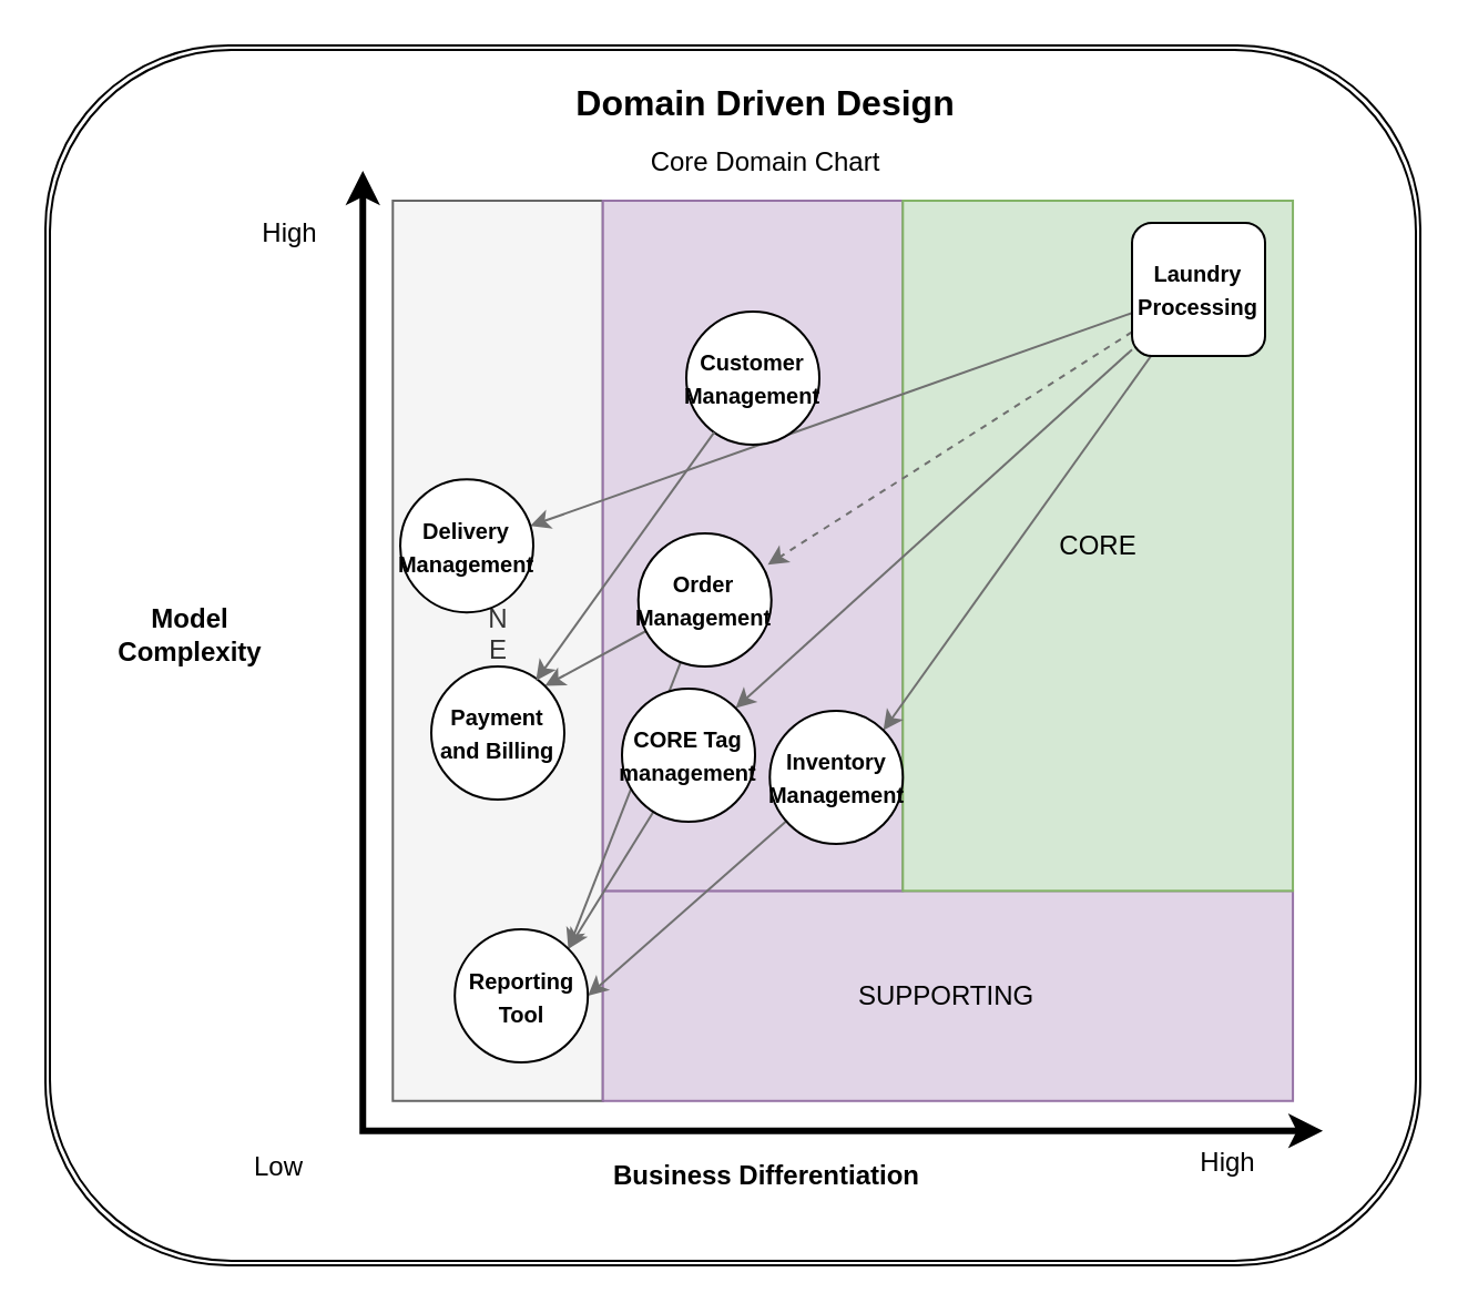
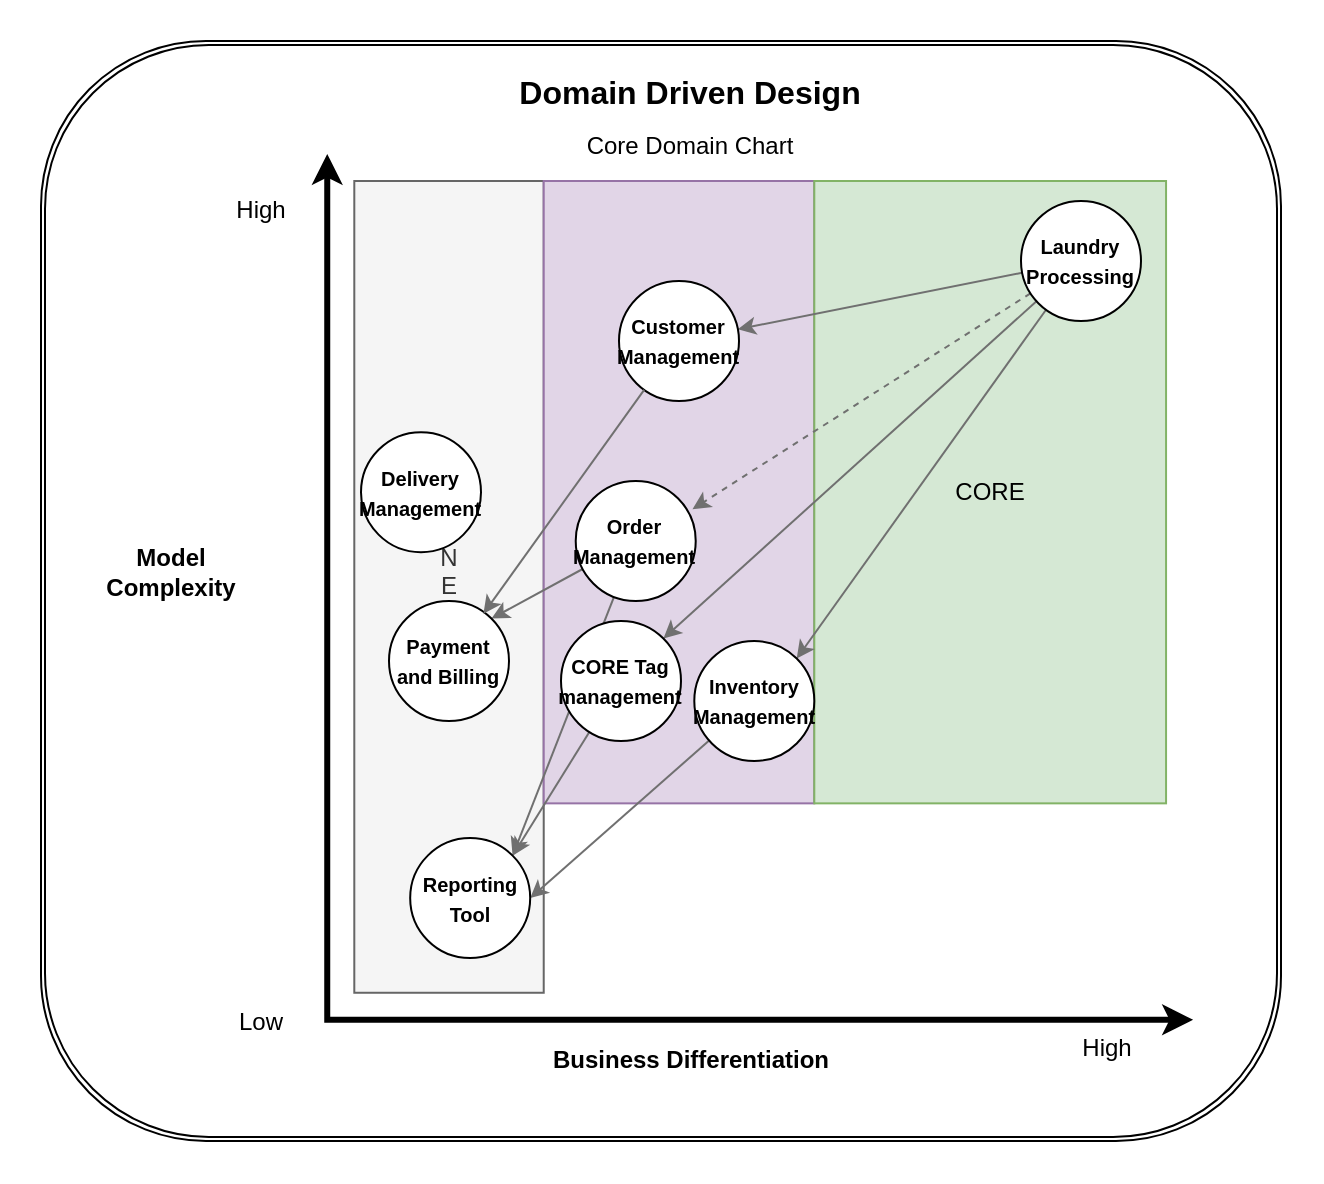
  <mxCell id="0" />
  <mxCell id="1" parent="0" />
  <mxCell id="2" value="" style="group;aspect=fixed;" vertex="1" connectable="0" parent="1"><mxGeometry x="20" y="20" width="620" height="550" as="geometry" /></mxCell>
  <mxCell id="3" value="" style="shape=ext;double=1;rounded=1;whiteSpace=wrap;html=1;" vertex="1" parent="2"><mxGeometry width="620" height="550" as="geometry" /></mxCell>
  <mxCell id="4" value="" style="group;aspect=fixed;movable=1;resizable=1;rotatable=1;deletable=1;editable=1;locked=0;connectable=1;" vertex="1" connectable="0" parent="2"><mxGeometry x="20" y="70" width="554.71" height="460" as="geometry" /></mxCell>
  <mxCell id="5" value="" style="endArrow=classic;startArrow=classic;html=1;rounded=0;strokeWidth=3;" edge="1" parent="4"><mxGeometry width="50" height="50" relative="1" as="geometry"><mxPoint x="556.063" y="419.412" as="sourcePoint" /><mxPoint x="123.119" y="-13.529" as="targetPoint" /><Array as="points"><mxPoint x="123.119" y="419.412" /></Array></mxGeometry></mxCell>
  <mxCell id="6" value="G&lt;br&gt;E&lt;br&gt;N&lt;br&gt;E&lt;br&gt;R&lt;br&gt;I&lt;br&gt;C" style="rounded=0;whiteSpace=wrap;html=1;fillColor=#f5f5f5;fontColor=#333333;strokeColor=#666666;" vertex="1" parent="4"><mxGeometry x="136.648" width="94.707" height="405.882" as="geometry" /></mxCell>
- <mxCell id="7" value="SUPPORTING" style="rounded=0;whiteSpace=wrap;html=1;fillColor=#e1d5e7;strokeColor=#9673a6;" vertex="1" parent="4"><mxGeometry x="231.355" y="311.176" width="311.179" height="94.706" as="geometry" /></mxCell>
  <mxCell id="8" value="" style="rounded=0;whiteSpace=wrap;html=1;fillColor=#e1d5e7;strokeColor=#9673a6;" vertex="1" parent="4"><mxGeometry x="231.355" width="135.295" height="311.176" as="geometry" /></mxCell>
  <mxCell id="9" value="CORE" style="rounded=0;whiteSpace=wrap;html=1;fillColor=#d5e8d4;strokeColor=#82b366;" vertex="1" parent="4"><mxGeometry x="366.65" width="175.884" height="311.176" as="geometry" /></mxCell>
  <mxCell id="10" value="High" style="text;html=1;align=center;verticalAlign=middle;resizable=0;points=[];autosize=1;strokeColor=none;fillColor=none;" vertex="1" parent="4"><mxGeometry x="64.942" width="50" height="30" as="geometry" /></mxCell>
  <mxCell id="11" value="High" style="text;html=1;align=center;verticalAlign=middle;resizable=0;points=[];autosize=1;strokeColor=none;fillColor=none;" vertex="1" parent="4"><mxGeometry x="488.415" y="419.412" width="50" height="30" as="geometry" /></mxCell>
- <mxCell id="12" value="Low" style="text;html=1;align=center;verticalAlign=middle;resizable=0;points=[];autosize=1;strokeColor=none;fillColor=none;" vertex="1" parent="4"><mxGeometry x="59.942" y="420.882" width="50" height="30" as="geometry" /></mxCell>
+ <mxCell id="12" value="Low" style="text;html=1;align=center;verticalAlign=middle;resizable=0;points=[];autosize=1;strokeColor=none;fillColor=none;" vertex="1" parent="4"><mxGeometry x="64.942" y="405.882" width="50" height="30" as="geometry" /></mxCell>
  <mxCell id="13" value="&lt;b&gt;Model &lt;br&gt;Complexity&lt;/b&gt;" style="text;html=1;align=center;verticalAlign=middle;resizable=0;points=[];autosize=1;strokeColor=none;fillColor=none;" vertex="1" parent="4"><mxGeometry y="175.882" width="90" height="40" as="geometry" /></mxCell>
  <mxCell id="14" value="&lt;b&gt;Business Differentiation&lt;/b&gt;" style="text;html=1;align=center;verticalAlign=middle;resizable=0;points=[];autosize=1;strokeColor=none;fillColor=none;" vertex="1" parent="4"><mxGeometry x="224.59" y="424.824" width="160" height="30" as="geometry" /></mxCell>
- <mxCell id="15" style="rounded=0;orthogonalLoop=1;jettySize=auto;html=1;entryX=0.977;entryY=0.351;entryDx=0;entryDy=0;strokeColor=#707070;entryPerimeter=0;" edge="1" parent="4" source="19" target="28"><mxGeometry relative="1" as="geometry" /></mxCell>
+ <mxCell id="15" style="rounded=0;orthogonalLoop=1;jettySize=auto;html=1;strokeColor=#707070;" edge="1" parent="4" source="19" target="20"><mxGeometry relative="1" as="geometry" /></mxCell>
  <mxCell id="16" style="rounded=0;orthogonalLoop=1;jettySize=auto;html=1;entryX=0.973;entryY=0.235;entryDx=0;entryDy=0;strokeColor=#707070;entryPerimeter=0;dashed=1;" edge="1" parent="4" source="19" target="23"><mxGeometry relative="1" as="geometry" /></mxCell>
  <mxCell id="17" style="rounded=0;orthogonalLoop=1;jettySize=auto;html=1;entryX=1;entryY=0;entryDx=0;entryDy=0;strokeColor=#707070;" edge="1" parent="4" source="19" target="25"><mxGeometry relative="1" as="geometry" /></mxCell>
  <mxCell id="18" style="rounded=0;orthogonalLoop=1;jettySize=auto;html=1;entryX=1;entryY=0;entryDx=0;entryDy=0;strokeColor=#707070;" edge="1" parent="4" source="19" target="27"><mxGeometry relative="1" as="geometry" /></mxCell>
- <mxCell id="19" value="&lt;font style=&quot;font-size: 10px;&quot;&gt;&lt;b&gt;Laundry Processing&lt;/b&gt;&lt;/font&gt;" style="whiteSpace=wrap;html=1;aspect=fixed;rounded=1;" vertex="1" parent="4"><mxGeometry x="470" y="10" width="60" height="60" as="geometry" /></mxCell>
+ <mxCell id="19" value="&lt;font style=&quot;font-size: 10px;&quot;&gt;&lt;b&gt;Laundry Processing&lt;/b&gt;&lt;/font&gt;" style="ellipse;whiteSpace=wrap;html=1;aspect=fixed;" vertex="1" parent="4"><mxGeometry x="470" y="10" width="60" height="60" as="geometry" /></mxCell>
  <mxCell id="20" value="&lt;b&gt;&lt;font style=&quot;font-size: 10px;&quot;&gt;Customer Management&lt;/font&gt;&lt;/b&gt;" style="ellipse;whiteSpace=wrap;html=1;aspect=fixed;" vertex="1" parent="4"><mxGeometry x="269" y="50" width="60" height="60" as="geometry" /></mxCell>
  <mxCell id="21" style="rounded=0;orthogonalLoop=1;jettySize=auto;html=1;entryX=1;entryY=0;entryDx=0;entryDy=0;strokeColor=#707070;" edge="1" parent="4" source="23" target="30"><mxGeometry relative="1" as="geometry" /></mxCell>
  <mxCell id="22" style="rounded=0;orthogonalLoop=1;jettySize=auto;html=1;entryX=1;entryY=0;entryDx=0;entryDy=0;strokeColor=#707070;" edge="1" parent="4" source="23" target="29"><mxGeometry relative="1" as="geometry" /></mxCell>
  <mxCell id="23" value="&lt;b style=&quot;&quot;&gt;&lt;font style=&quot;font-size: 10px;&quot;&gt;Order Management&lt;/font&gt;&lt;/b&gt;" style="ellipse;whiteSpace=wrap;html=1;aspect=fixed;" vertex="1" parent="4"><mxGeometry x="247.36" y="150" width="60" height="60" as="geometry" /></mxCell>
  <mxCell id="24" style="rounded=0;orthogonalLoop=1;jettySize=auto;html=1;entryX=1;entryY=0.5;entryDx=0;entryDy=0;strokeColor=#707070;" edge="1" parent="4" source="25" target="30"><mxGeometry relative="1" as="geometry" /></mxCell>
  <mxCell id="25" value="&lt;b&gt;&lt;font style=&quot;font-size: 10px;&quot;&gt;Inventory Management&lt;/font&gt;&lt;/b&gt;" style="ellipse;whiteSpace=wrap;html=1;aspect=fixed;" vertex="1" parent="4"><mxGeometry x="306.65" y="230" width="60" height="60" as="geometry" /></mxCell>
  <mxCell id="26" style="rounded=0;orthogonalLoop=1;jettySize=auto;html=1;entryX=1;entryY=0;entryDx=0;entryDy=0;strokeColor=#707070;" edge="1" parent="4" source="27" target="30"><mxGeometry relative="1" as="geometry" /></mxCell>
  <mxCell id="27" value="&lt;b&gt;&lt;font style=&quot;font-size: 10px;&quot;&gt;CORE Tag management&lt;/font&gt;&lt;/b&gt;" style="ellipse;whiteSpace=wrap;html=1;aspect=fixed;" vertex="1" parent="4"><mxGeometry x="240" y="220" width="60" height="60" as="geometry" /></mxCell>
  <mxCell id="28" value="&lt;b&gt;&lt;font style=&quot;font-size: 10px;&quot;&gt;Delivery Management&lt;/font&gt;&lt;/b&gt;" style="ellipse;whiteSpace=wrap;html=1;aspect=fixed;" vertex="1" parent="4"><mxGeometry x="140" y="125.59" width="60" height="60" as="geometry" /></mxCell>
  <mxCell id="29" value="&lt;b&gt;&lt;font style=&quot;font-size: 10px;&quot;&gt;Payment and Billing&lt;/font&gt;&lt;/b&gt;" style="ellipse;whiteSpace=wrap;html=1;aspect=fixed;" vertex="1" parent="4"><mxGeometry x="154" y="210" width="60" height="60" as="geometry" /></mxCell>
  <mxCell id="30" value="&lt;b&gt;&lt;font style=&quot;font-size: 10px;&quot;&gt;Reporting Tool&lt;/font&gt;&lt;/b&gt;" style="ellipse;whiteSpace=wrap;html=1;aspect=fixed;" vertex="1" parent="4"><mxGeometry x="164.59" y="328.53" width="60" height="60" as="geometry" /></mxCell>
  <mxCell id="31" style="rounded=0;orthogonalLoop=1;jettySize=auto;html=1;entryX=0.787;entryY=0.106;entryDx=0;entryDy=0;entryPerimeter=0;strokeColor=#707070;" edge="1" parent="4" source="20" target="29"><mxGeometry relative="1" as="geometry" /></mxCell>
  <mxCell id="32" value="" style="group;aspect=fixed;" vertex="1" connectable="0" parent="2"><mxGeometry x="220" y="8" width="210" height="70" as="geometry" /></mxCell>
  <mxCell id="33" value="&lt;b&gt;&lt;font style=&quot;font-size: 16px;&quot;&gt;Domain Driven Design&lt;/font&gt;&lt;/b&gt;" style="text;html=1;strokeColor=none;fillColor=none;align=center;verticalAlign=middle;whiteSpace=wrap;rounded=0;" vertex="1" parent="32"><mxGeometry width="210" height="35" as="geometry" /></mxCell>
  <mxCell id="34" value="Core Domain Chart" style="text;html=1;strokeColor=none;fillColor=none;align=center;verticalAlign=middle;whiteSpace=wrap;rounded=0;" vertex="1" parent="32"><mxGeometry x="40.833" y="27" width="128.333" height="35" as="geometry" /></mxCell>
